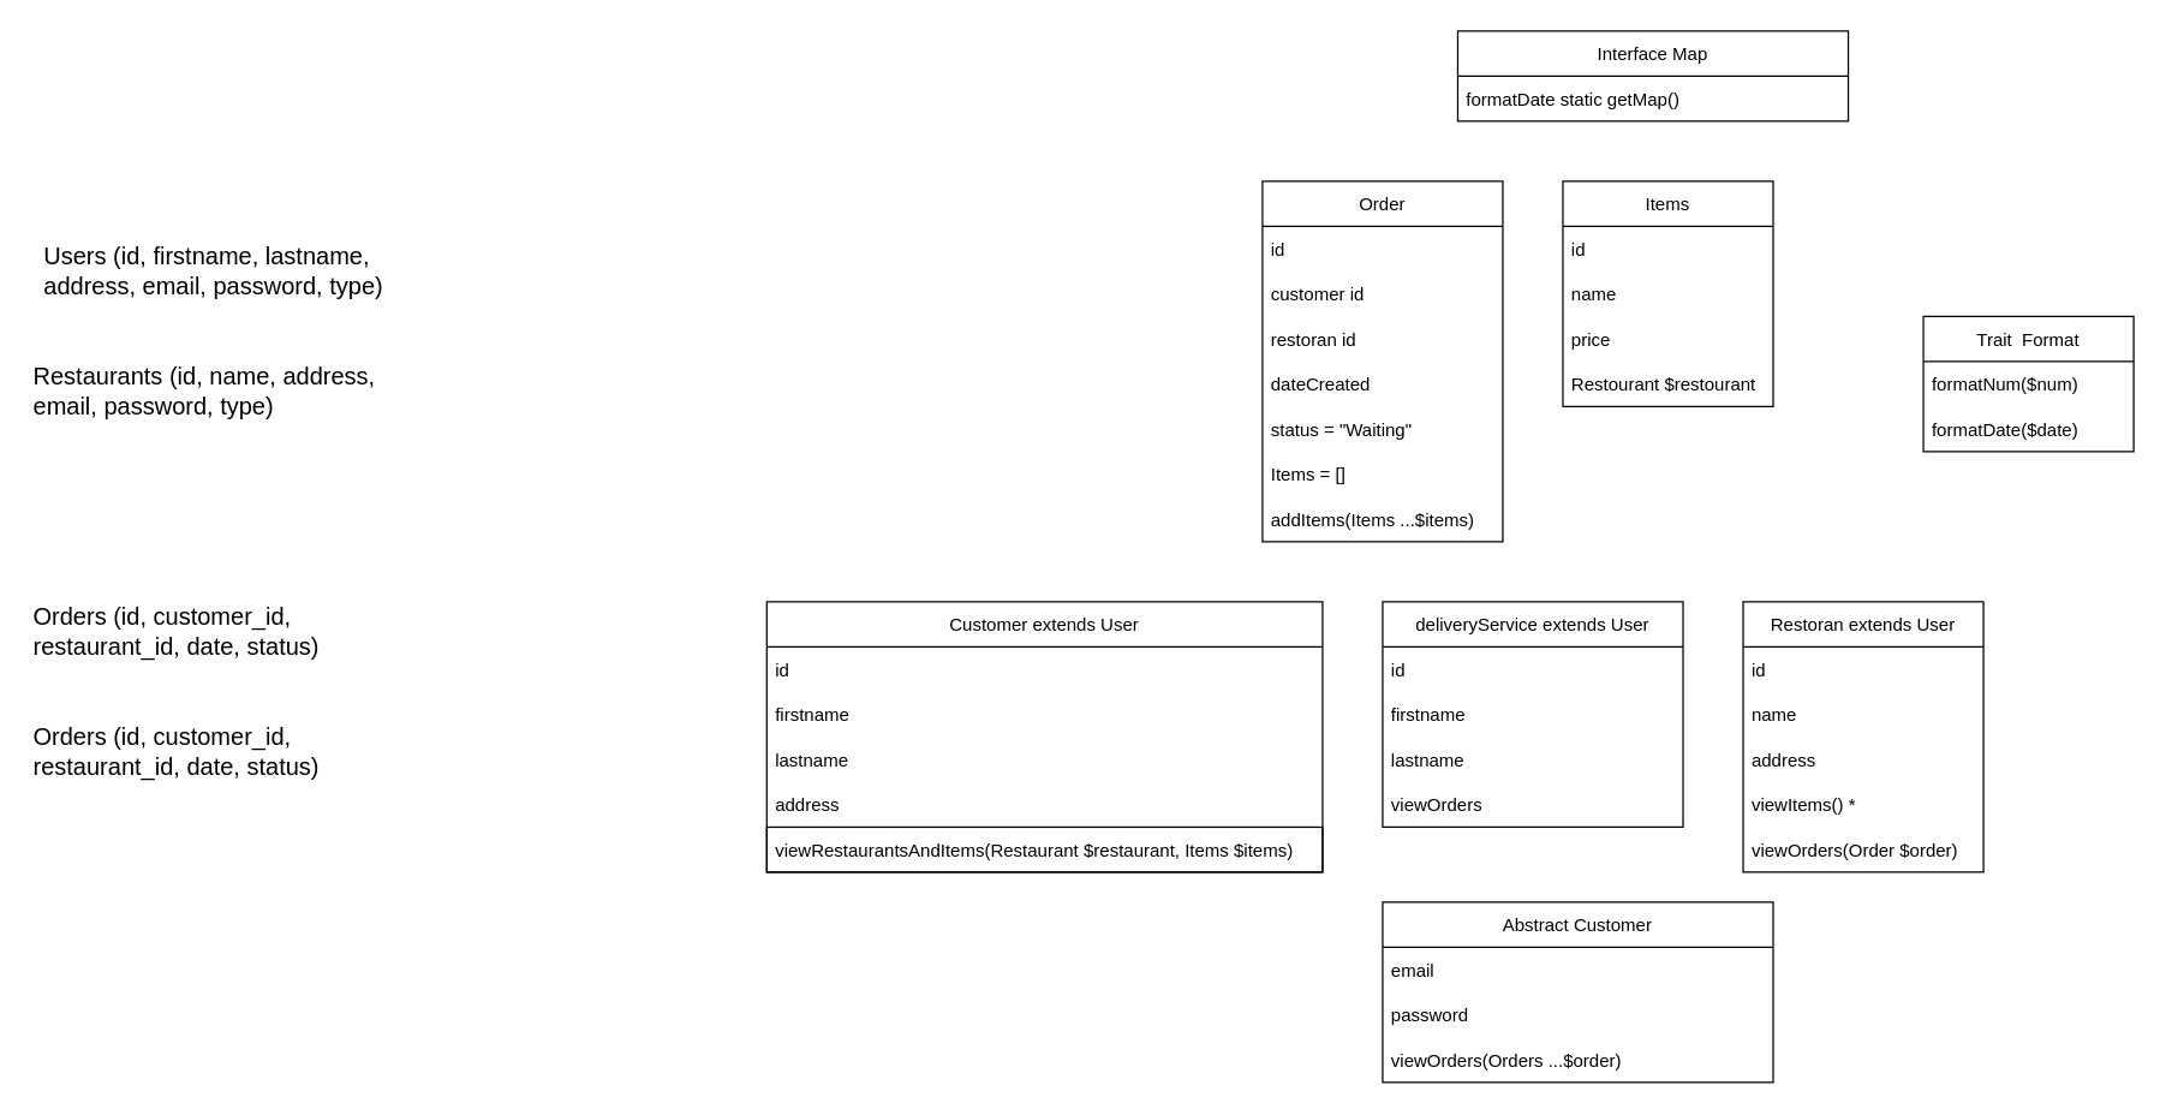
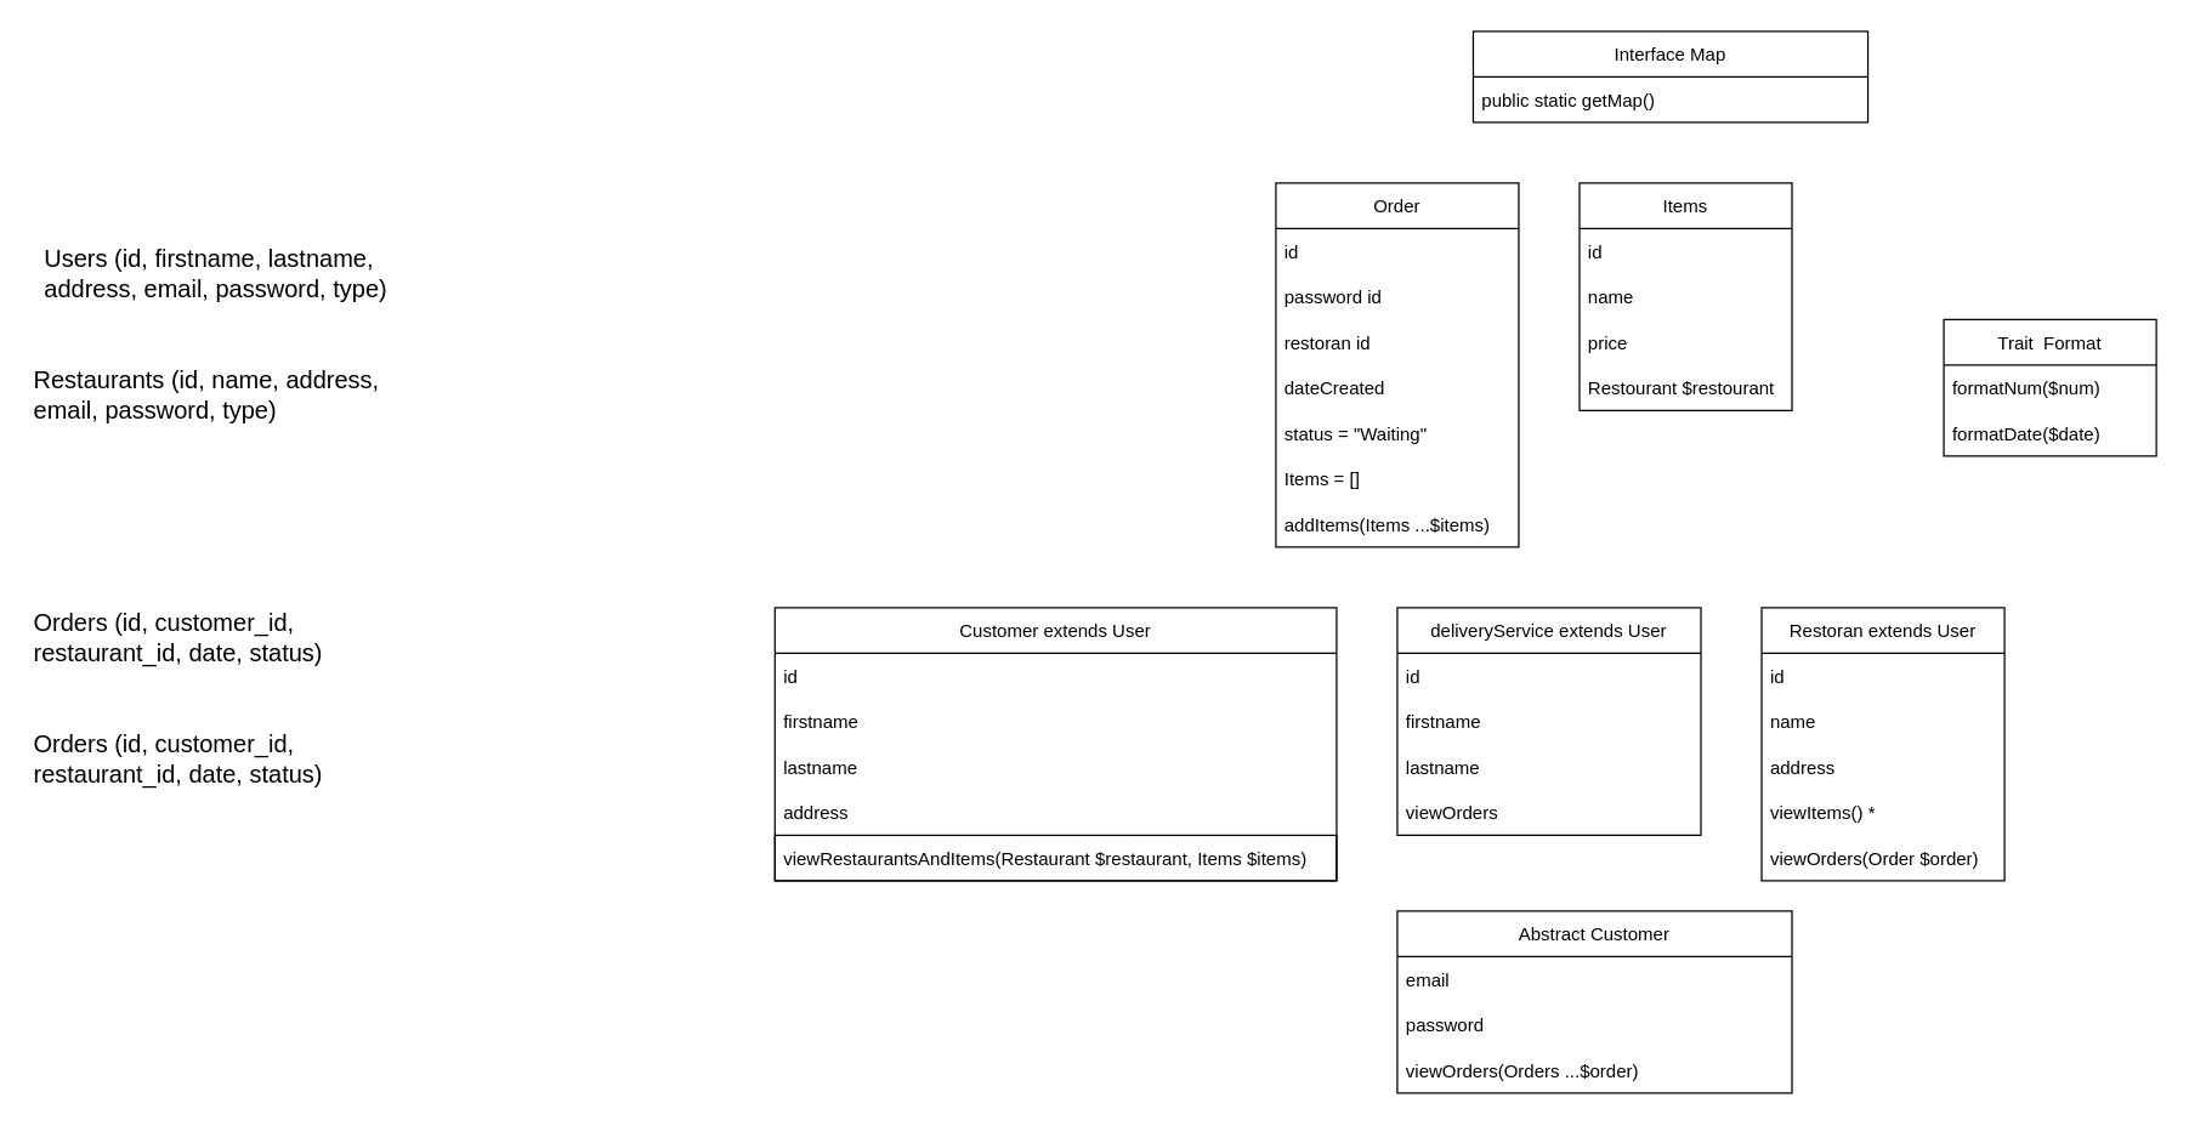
  <mxCell id="0" />
  <mxCell id="1" parent="0" />
  <mxCell id="2" value="Abstract Customer" style="swimlane;fontStyle=0;childLayout=stackLayout;horizontal=1;startSize=30;horizontalStack=0;resizeParent=1;resizeParentMax=0;resizeLast=0;collapsible=1;marginBottom=0;" parent="1" vertex="1"><mxGeometry x="920" y="600" width="260" height="120" as="geometry" /></mxCell>
  <mxCell id="3" value="email" style="text;strokeColor=none;fillColor=none;align=left;verticalAlign=middle;spacingLeft=4;spacingRight=4;overflow=hidden;points=[[0,0.5],[1,0.5]];portConstraint=eastwest;rotatable=0;" parent="2" vertex="1"><mxGeometry y="30" width="260" height="30" as="geometry" /></mxCell>
  <mxCell id="4" value="password" style="text;strokeColor=none;fillColor=none;align=left;verticalAlign=middle;spacingLeft=4;spacingRight=4;overflow=hidden;points=[[0,0.5],[1,0.5]];portConstraint=eastwest;rotatable=0;" parent="2" vertex="1"><mxGeometry y="60" width="260" height="30" as="geometry" /></mxCell>
  <mxCell id="5" value="viewOrders(Orders ...$order)" style="text;strokeColor=none;fillColor=none;align=left;verticalAlign=middle;spacingLeft=4;spacingRight=4;overflow=hidden;points=[[0,0.5],[1,0.5]];portConstraint=eastwest;rotatable=0;" parent="2" vertex="1"><mxGeometry y="90" width="260" height="30" as="geometry" /></mxCell>
  <mxCell id="6" value="Customer extends User" style="swimlane;fontStyle=0;childLayout=stackLayout;horizontal=1;startSize=30;horizontalStack=0;resizeParent=1;resizeParentMax=0;resizeLast=0;collapsible=1;marginBottom=0;strokeColor=default;" parent="1" vertex="1"><mxGeometry x="510" y="400" width="370" height="180" as="geometry" /></mxCell>
  <mxCell id="7" value="id" style="text;strokeColor=none;fillColor=none;align=left;verticalAlign=middle;spacingLeft=4;spacingRight=4;overflow=hidden;points=[[0,0.5],[1,0.5]];portConstraint=eastwest;rotatable=0;" parent="6" vertex="1"><mxGeometry y="30" width="370" height="30" as="geometry" /></mxCell>
  <mxCell id="8" value="firstname" style="text;strokeColor=none;fillColor=none;align=left;verticalAlign=middle;spacingLeft=4;spacingRight=4;overflow=hidden;points=[[0,0.5],[1,0.5]];portConstraint=eastwest;rotatable=0;" parent="6" vertex="1"><mxGeometry y="60" width="370" height="30" as="geometry" /></mxCell>
  <mxCell id="9" value="lastname" style="text;strokeColor=none;fillColor=none;align=left;verticalAlign=middle;spacingLeft=4;spacingRight=4;overflow=hidden;points=[[0,0.5],[1,0.5]];portConstraint=eastwest;rotatable=0;" parent="6" vertex="1"><mxGeometry y="90" width="370" height="30" as="geometry" /></mxCell>
  <mxCell id="10" value="address" style="text;strokeColor=none;fillColor=none;align=left;verticalAlign=middle;spacingLeft=4;spacingRight=4;overflow=hidden;points=[[0,0.5],[1,0.5]];portConstraint=eastwest;rotatable=0;" parent="6" vertex="1"><mxGeometry y="120" width="370" height="30" as="geometry" /></mxCell>
  <mxCell id="11" value="viewRestaurantsAndItems(Restaurant $restaurant, Items $items)" style="text;strokeColor=default;fillColor=none;align=left;verticalAlign=middle;spacingLeft=4;spacingRight=4;overflow=hidden;points=[[0,0.5],[1,0.5]];portConstraint=eastwest;rotatable=0;" parent="6" vertex="1"><mxGeometry y="150" width="370" height="30" as="geometry" /></mxCell>
  <mxCell id="12" value="Restoran extends User" style="swimlane;fontStyle=0;childLayout=stackLayout;horizontal=1;startSize=30;horizontalStack=0;resizeParent=1;resizeParentMax=0;resizeLast=0;collapsible=1;marginBottom=0;strokeColor=default;" parent="1" vertex="1"><mxGeometry x="1160" y="400" width="160" height="180" as="geometry" /></mxCell>
  <mxCell id="13" value="id" style="text;strokeColor=none;fillColor=none;align=left;verticalAlign=middle;spacingLeft=4;spacingRight=4;overflow=hidden;points=[[0,0.5],[1,0.5]];portConstraint=eastwest;rotatable=0;" parent="12" vertex="1"><mxGeometry y="30" width="160" height="30" as="geometry" /></mxCell>
  <mxCell id="14" value="name" style="text;strokeColor=none;fillColor=none;align=left;verticalAlign=middle;spacingLeft=4;spacingRight=4;overflow=hidden;points=[[0,0.5],[1,0.5]];portConstraint=eastwest;rotatable=0;" parent="12" vertex="1"><mxGeometry y="60" width="160" height="30" as="geometry" /></mxCell>
  <mxCell id="15" value="address" style="text;strokeColor=none;fillColor=none;align=left;verticalAlign=middle;spacingLeft=4;spacingRight=4;overflow=hidden;points=[[0,0.5],[1,0.5]];portConstraint=eastwest;rotatable=0;" parent="12" vertex="1"><mxGeometry y="90" width="160" height="30" as="geometry" /></mxCell>
  <mxCell id="16" value="viewItems() *" style="text;strokeColor=none;fillColor=none;align=left;verticalAlign=middle;spacingLeft=4;spacingRight=4;overflow=hidden;points=[[0,0.5],[1,0.5]];portConstraint=eastwest;rotatable=0;" parent="12" vertex="1"><mxGeometry y="120" width="160" height="30" as="geometry" /></mxCell>
  <mxCell id="17" value="viewOrders(Order $order)" style="text;strokeColor=none;fillColor=none;align=left;verticalAlign=middle;spacingLeft=4;spacingRight=4;overflow=hidden;points=[[0,0.5],[1,0.5]];portConstraint=eastwest;rotatable=0;" parent="12" vertex="1"><mxGeometry y="150" width="160" height="30" as="geometry" /></mxCell>
  <mxCell id="18" value="deliveryService extends User" style="swimlane;fontStyle=0;childLayout=stackLayout;horizontal=1;startSize=30;horizontalStack=0;resizeParent=1;resizeParentMax=0;resizeLast=0;collapsible=1;marginBottom=0;strokeColor=default;" parent="1" vertex="1"><mxGeometry x="920" y="400" width="200" height="150" as="geometry" /></mxCell>
  <mxCell id="19" value="id" style="text;strokeColor=none;fillColor=none;align=left;verticalAlign=middle;spacingLeft=4;spacingRight=4;overflow=hidden;points=[[0,0.5],[1,0.5]];portConstraint=eastwest;rotatable=0;" parent="18" vertex="1"><mxGeometry y="30" width="200" height="30" as="geometry" /></mxCell>
  <mxCell id="20" value="firstname" style="text;strokeColor=none;fillColor=none;align=left;verticalAlign=middle;spacingLeft=4;spacingRight=4;overflow=hidden;points=[[0,0.5],[1,0.5]];portConstraint=eastwest;rotatable=0;" parent="18" vertex="1"><mxGeometry y="60" width="200" height="30" as="geometry" /></mxCell>
  <mxCell id="21" value="lastname" style="text;strokeColor=none;fillColor=none;align=left;verticalAlign=middle;spacingLeft=4;spacingRight=4;overflow=hidden;points=[[0,0.5],[1,0.5]];portConstraint=eastwest;rotatable=0;" parent="18" vertex="1"><mxGeometry y="90" width="200" height="30" as="geometry" /></mxCell>
  <mxCell id="22" value="viewOrders" style="text;strokeColor=none;fillColor=none;align=left;verticalAlign=middle;spacingLeft=4;spacingRight=4;overflow=hidden;points=[[0,0.5],[1,0.5]];portConstraint=eastwest;rotatable=0;" parent="18" vertex="1"><mxGeometry y="120" width="200" height="30" as="geometry" /></mxCell>
  <mxCell id="23" value="Items" style="swimlane;fontStyle=0;childLayout=stackLayout;horizontal=1;startSize=30;horizontalStack=0;resizeParent=1;resizeParentMax=0;resizeLast=0;collapsible=1;marginBottom=0;" parent="1" vertex="1"><mxGeometry x="1040" y="120" width="140" height="150" as="geometry" /></mxCell>
  <mxCell id="24" value="id" style="text;strokeColor=none;fillColor=none;align=left;verticalAlign=middle;spacingLeft=4;spacingRight=4;overflow=hidden;points=[[0,0.5],[1,0.5]];portConstraint=eastwest;rotatable=0;" parent="23" vertex="1"><mxGeometry y="30" width="140" height="30" as="geometry" /></mxCell>
  <mxCell id="25" value="name" style="text;strokeColor=none;fillColor=none;align=left;verticalAlign=middle;spacingLeft=4;spacingRight=4;overflow=hidden;points=[[0,0.5],[1,0.5]];portConstraint=eastwest;rotatable=0;" parent="23" vertex="1"><mxGeometry y="60" width="140" height="30" as="geometry" /></mxCell>
  <mxCell id="26" value="price" style="text;strokeColor=none;fillColor=none;align=left;verticalAlign=middle;spacingLeft=4;spacingRight=4;overflow=hidden;points=[[0,0.5],[1,0.5]];portConstraint=eastwest;rotatable=0;" parent="23" vertex="1"><mxGeometry y="90" width="140" height="30" as="geometry" /></mxCell>
  <mxCell id="27" value="Restourant $restourant" style="text;strokeColor=none;fillColor=none;align=left;verticalAlign=middle;spacingLeft=4;spacingRight=4;overflow=hidden;points=[[0,0.5],[1,0.5]];portConstraint=eastwest;rotatable=0;" parent="23" vertex="1"><mxGeometry y="120" width="140" height="30" as="geometry" /></mxCell>
  <mxCell id="28" value="Trait  Format" style="swimlane;fontStyle=0;childLayout=stackLayout;horizontal=1;startSize=30;horizontalStack=0;resizeParent=1;resizeParentMax=0;resizeLast=0;collapsible=1;marginBottom=0;" parent="1" vertex="1"><mxGeometry x="1280" y="210" width="140" height="90" as="geometry" /></mxCell>
  <mxCell id="29" value="formatNum($num)" style="text;strokeColor=none;fillColor=none;align=left;verticalAlign=middle;spacingLeft=4;spacingRight=4;overflow=hidden;points=[[0,0.5],[1,0.5]];portConstraint=eastwest;rotatable=0;" parent="28" vertex="1"><mxGeometry y="30" width="140" height="30" as="geometry" /></mxCell>
  <mxCell id="30" value="formatDate($date)" style="text;strokeColor=none;fillColor=none;align=left;verticalAlign=middle;spacingLeft=4;spacingRight=4;overflow=hidden;points=[[0,0.5],[1,0.5]];portConstraint=eastwest;rotatable=0;" parent="28" vertex="1"><mxGeometry y="60" width="140" height="30" as="geometry" /></mxCell>
  <mxCell id="31" value="Interface Map" style="swimlane;fontStyle=0;childLayout=stackLayout;horizontal=1;startSize=30;horizontalStack=0;resizeParent=1;resizeParentMax=0;resizeLast=0;collapsible=1;marginBottom=0;" parent="1" vertex="1"><mxGeometry x="970" y="20" width="260" height="60" as="geometry" /></mxCell>
- <mxCell id="32" value="formatDate static getMap()" style="text;strokeColor=none;fillColor=none;align=left;verticalAlign=middle;spacingLeft=4;spacingRight=4;overflow=hidden;points=[[0,0.5],[1,0.5]];portConstraint=eastwest;rotatable=0;" parent="31" vertex="1"><mxGeometry y="30" width="260" height="30" as="geometry" /></mxCell>
+ <mxCell id="32" value="public static getMap()" style="text;strokeColor=none;fillColor=none;align=left;verticalAlign=middle;spacingLeft=4;spacingRight=4;overflow=hidden;points=[[0,0.5],[1,0.5]];portConstraint=eastwest;rotatable=0;" parent="31" vertex="1"><mxGeometry y="30" width="260" height="30" as="geometry" /></mxCell>
  <mxCell id="33" value="Order" style="swimlane;fontStyle=0;childLayout=stackLayout;horizontal=1;startSize=30;horizontalStack=0;resizeParent=1;resizeParentMax=0;resizeLast=0;collapsible=1;marginBottom=0;strokeColor=default;" parent="1" vertex="1"><mxGeometry x="840" y="120" width="160" height="240" as="geometry" /></mxCell>
  <mxCell id="34" value="id" style="text;strokeColor=none;fillColor=none;align=left;verticalAlign=middle;spacingLeft=4;spacingRight=4;overflow=hidden;points=[[0,0.5],[1,0.5]];portConstraint=eastwest;rotatable=0;" parent="33" vertex="1"><mxGeometry y="30" width="160" height="30" as="geometry" /></mxCell>
- <mxCell id="35" value="customer id" style="text;strokeColor=none;fillColor=none;align=left;verticalAlign=middle;spacingLeft=4;spacingRight=4;overflow=hidden;points=[[0,0.5],[1,0.5]];portConstraint=eastwest;rotatable=0;" parent="33" vertex="1"><mxGeometry y="60" width="160" height="30" as="geometry" /></mxCell>
+ <mxCell id="35" value="password id" style="text;strokeColor=none;fillColor=none;align=left;verticalAlign=middle;spacingLeft=4;spacingRight=4;overflow=hidden;points=[[0,0.5],[1,0.5]];portConstraint=eastwest;rotatable=0;" parent="33" vertex="1"><mxGeometry y="60" width="160" height="30" as="geometry" /></mxCell>
  <mxCell id="36" value="restoran id" style="text;strokeColor=none;fillColor=none;align=left;verticalAlign=middle;spacingLeft=4;spacingRight=4;overflow=hidden;points=[[0,0.5],[1,0.5]];portConstraint=eastwest;rotatable=0;" parent="33" vertex="1"><mxGeometry y="90" width="160" height="30" as="geometry" /></mxCell>
  <mxCell id="37" value="dateCreated" style="text;strokeColor=none;fillColor=none;align=left;verticalAlign=middle;spacingLeft=4;spacingRight=4;overflow=hidden;points=[[0,0.5],[1,0.5]];portConstraint=eastwest;rotatable=0;" parent="33" vertex="1"><mxGeometry y="120" width="160" height="30" as="geometry" /></mxCell>
  <mxCell id="38" value="status = &quot;Waiting&quot;" style="text;strokeColor=none;fillColor=none;align=left;verticalAlign=middle;spacingLeft=4;spacingRight=4;overflow=hidden;points=[[0,0.5],[1,0.5]];portConstraint=eastwest;rotatable=0;" parent="33" vertex="1"><mxGeometry y="150" width="160" height="30" as="geometry" /></mxCell>
  <mxCell id="39" value="Items = []" style="text;strokeColor=none;fillColor=none;align=left;verticalAlign=middle;spacingLeft=4;spacingRight=4;overflow=hidden;points=[[0,0.5],[1,0.5]];portConstraint=eastwest;rotatable=0;" parent="33" vertex="1"><mxGeometry y="180" width="160" height="30" as="geometry" /></mxCell>
  <mxCell id="40" value="addItems(Items ...$items)" style="text;strokeColor=none;fillColor=none;align=left;verticalAlign=middle;spacingLeft=4;spacingRight=4;overflow=hidden;points=[[0,0.5],[1,0.5]];portConstraint=eastwest;rotatable=0;" parent="33" vertex="1"><mxGeometry y="210" width="160" height="30" as="geometry" /></mxCell>
  <mxCell id="41" value="&lt;font size=&quot;3&quot;&gt;Users (id, firstname, lastname, address, email, password, type)&lt;/font&gt;" style="text;html=1;strokeColor=none;fillColor=none;align=left;verticalAlign=middle;whiteSpace=wrap;rounded=0;" vertex="1" parent="1"><mxGeometry x="27" y="140" width="270" height="80" as="geometry" /></mxCell>
  <mxCell id="42" value="&lt;font size=&quot;3&quot;&gt;Restaurants (id, name, address, email, password, type)&lt;/font&gt;" style="text;html=1;strokeColor=none;fillColor=none;align=left;verticalAlign=middle;whiteSpace=wrap;rounded=0;" vertex="1" parent="1"><mxGeometry x="20" y="220" width="270" height="80" as="geometry" /></mxCell>
  <mxCell id="43" value="&lt;font size=&quot;3&quot;&gt;Orders (id, customer_id, restaurant_id, date, status)&lt;/font&gt;" style="text;html=1;strokeColor=none;fillColor=none;align=left;verticalAlign=middle;whiteSpace=wrap;rounded=0;" vertex="1" parent="1"><mxGeometry x="20" y="380" width="270" height="80" as="geometry" /></mxCell>
  <mxCell id="44" value="&lt;font size=&quot;3&quot;&gt;Orders (id, customer_id, restaurant_id, date, status)&lt;/font&gt;" style="text;html=1;strokeColor=none;fillColor=none;align=left;verticalAlign=middle;whiteSpace=wrap;rounded=0;" vertex="1" parent="1"><mxGeometry x="20" y="460" width="270" height="80" as="geometry" /></mxCell>
